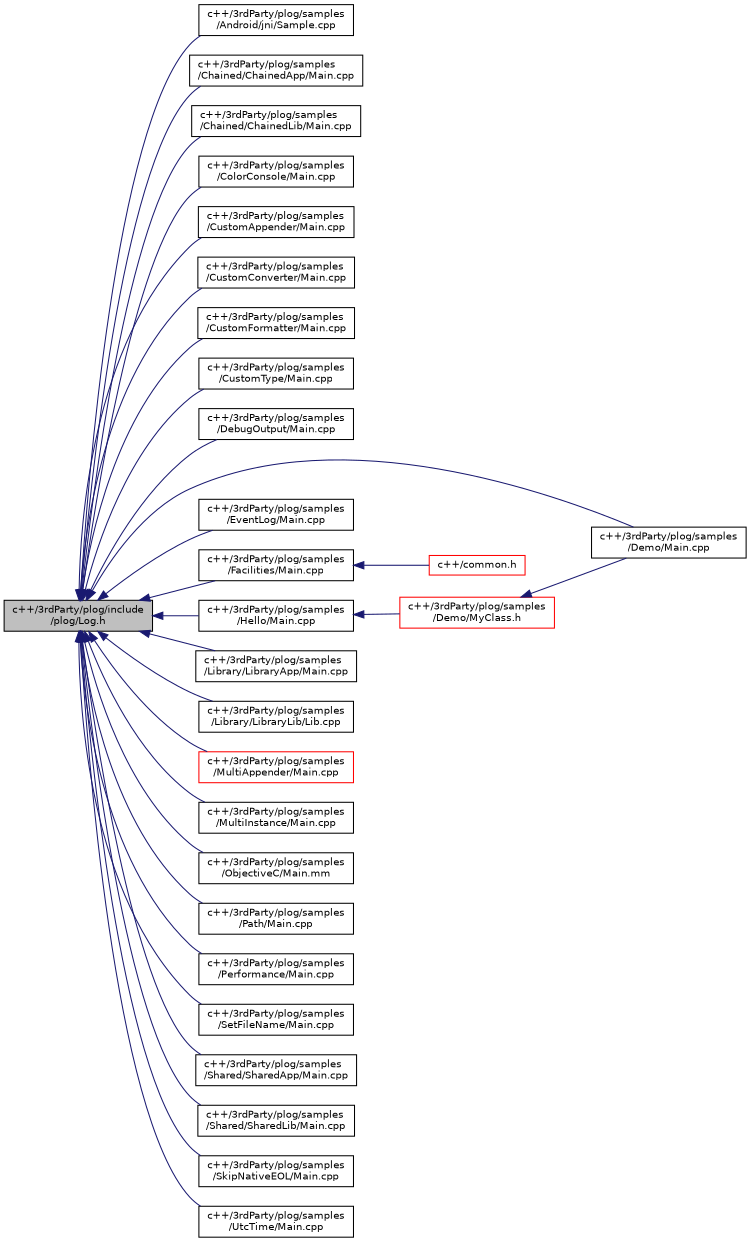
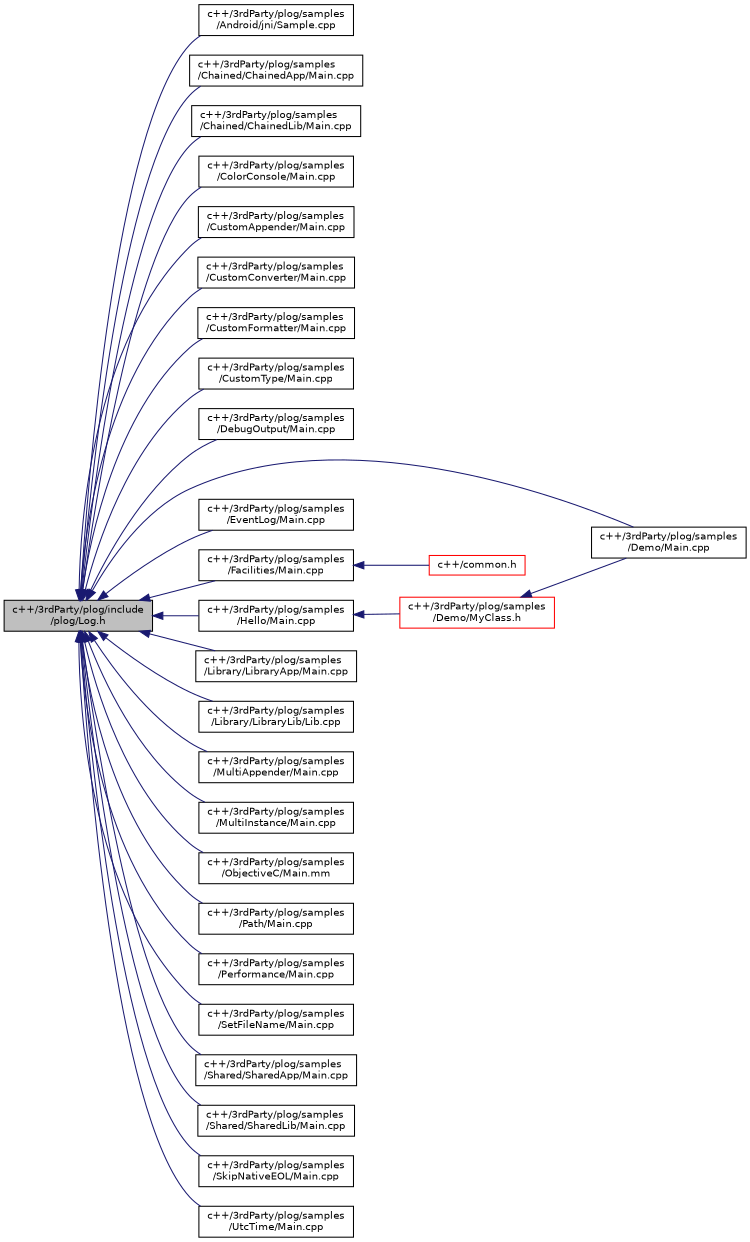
  digraph {
    fontname="DejaVu Sans"
    rankdir=LR
    node [color=black fontname="DejaVu Sans" fontsize=10 shape=record]
    edge [color=midnightblue dir=back fontname="DejaVu Sans" fontsize=10 labelfontname=Helvetica labelfontsize=10 style=solid]
    n1 [fillcolor=grey75 fontcolor=black height=0.2 label="c++/3rdParty/plog/include\l/plog/Log.h" style=filled width=0.4]
    n2 [height=0.2 label="c++/3rdParty/plog/samples\l/Android/jni/Sample.cpp" width=0.4]
    n3 [height=0.2 label="c++/3rdParty/plog/samples\l/Chained/ChainedApp/Main.cpp" width=0.4]
    n4 [height=0.2 label="c++/3rdParty/plog/samples\l/Chained/ChainedLib/Main.cpp" width=0.4]
    n5 [height=0.2 label="c++/3rdParty/plog/samples\l/ColorConsole/Main.cpp" width=0.4]
    n6 [height=0.2 label="c++/3rdParty/plog/samples\l/CustomAppender/Main.cpp" width=0.4]
    n7 [height=0.2 label="c++/3rdParty/plog/samples\l/CustomConverter/Main.cpp" width=0.4]
    n8 [height=0.2 label="c++/3rdParty/plog/samples\l/CustomFormatter/Main.cpp" width=0.4]
    n9 [height=0.2 label="c++/3rdParty/plog/samples\l/CustomType/Main.cpp" width=0.4]
    n10 [height=0.2 label="c++/3rdParty/plog/samples\l/DebugOutput/Main.cpp" width=0.4]
    n11 [height=0.2 label="c++/3rdParty/plog/samples\l/Demo/Main.cpp" width=0.4]
    n12 [height=0.2 label="c++/3rdParty/plog/samples\l/EventLog/Main.cpp" width=0.4]
    n13 [height=0.2 label="c++/3rdParty/plog/samples\l/Facilities/Main.cpp" width=0.4]
    n14 [height=0.2 label="c++/3rdParty/plog/samples\l/Hello/Main.cpp" width=0.4]
    n15 [height=0.2 label="c++/3rdParty/plog/samples\l/Library/LibraryApp/Main.cpp" width=0.4]
    n16 [height=0.2 label="c++/3rdParty/plog/samples\l/Library/LibraryLib/Lib.cpp" width=0.4]
-   n17 [color=red height=0.2 label="c++/3rdParty/plog/samples\l/MultiAppender/Main.cpp" width=0.4]
+   n17 [height=0.2 label="c++/3rdParty/plog/samples\l/MultiAppender/Main.cpp" width=0.4]
    n18 [height=0.2 label="c++/3rdParty/plog/samples\l/MultiInstance/Main.cpp" width=0.4]
    n19 [height=0.2 label="c++/3rdParty/plog/samples\l/ObjectiveC/Main.mm" width=0.4]
    n20 [height=0.2 label="c++/3rdParty/plog/samples\l/Path/Main.cpp" width=0.4]
    n21 [height=0.2 label="c++/3rdParty/plog/samples\l/Performance/Main.cpp" width=0.4]
    n22 [height=0.2 label="c++/3rdParty/plog/samples\l/SetFileName/Main.cpp" width=0.4]
    n23 [height=0.2 label="c++/3rdParty/plog/samples\l/Shared/SharedApp/Main.cpp" width=0.4]
    n24 [height=0.2 label="c++/3rdParty/plog/samples\l/Shared/SharedLib/Main.cpp" width=0.4]
    n25 [height=0.2 label="c++/3rdParty/plog/samples\l/SkipNativeEOL/Main.cpp" width=0.4]
    n26 [height=0.2 label="c++/3rdParty/plog/samples\l/UtcTime/Main.cpp" width=0.4]
    n27 [color=red height=0.2 label="c++/3rdParty/plog/samples\l/Demo/MyClass.h" width=0.4]
    n28 [color=red height=0.2 label="c++/common.h" width=0.4]
    n1 -> n2
    n1 -> n3
    n1 -> n4
    n1 -> n5
    n1 -> n6
    n1 -> n7
    n1 -> n8
    n1 -> n9
    n1 -> n10
    n1 -> n11
    n1 -> n12
    n1 -> n13
    n1 -> n14
    n1 -> n15
    n1 -> n16
    n1 -> n17
    n1 -> n18
    n1 -> n19
    n1 -> n20
    n1 -> n21
    n1 -> n22
    n1 -> n23
    n1 -> n24
    n1 -> n25
    n1 -> n26
    n13 -> n28
    n14 -> n27
    n27 -> n11
  }
